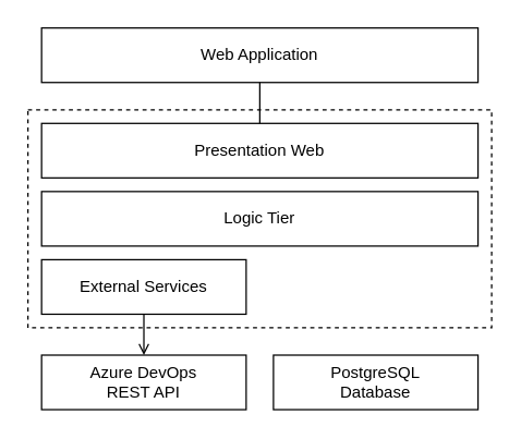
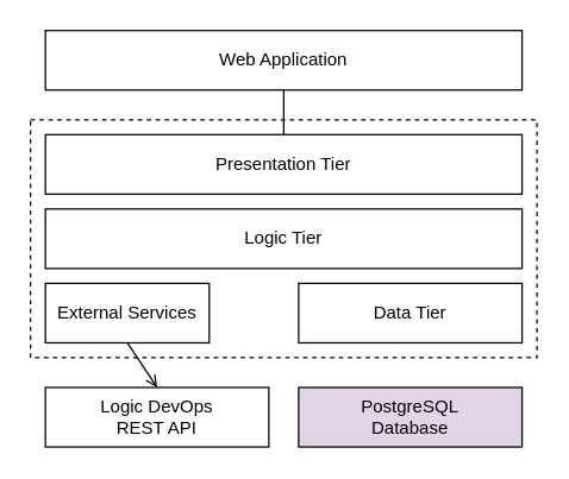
  <mxCell id="0" />
  <mxCell id="1" parent="0" />
  <mxCell id="2" value="" style="rounded=0;whiteSpace=wrap;html=1;dashed=1;" vertex="1" parent="1"><mxGeometry x="20" y="80" width="340" height="160" as="geometry" /></mxCell>
- <mxCell id="3" value="Presentation Web" style="rounded=0;whiteSpace=wrap;html=1;" vertex="1" parent="1"><mxGeometry x="30" y="90" width="320" height="40" as="geometry" /></mxCell>
+ <mxCell id="3" value="Presentation Tier" style="rounded=0;whiteSpace=wrap;html=1;" vertex="1" parent="1"><mxGeometry x="30" y="90" width="320" height="40" as="geometry" /></mxCell>
  <mxCell id="4" value="Logic Tier" style="rounded=0;whiteSpace=wrap;html=1;" vertex="1" parent="1"><mxGeometry x="30" y="140" width="320" height="40" as="geometry" /></mxCell>
- <mxCell id="5" value="External Services" style="rounded=0;whiteSpace=wrap;html=1;" vertex="1" parent="1"><mxGeometry x="30" y="190" width="150" height="40" as="geometry" /></mxCell>
- <mxCell id="7" value="Azure DevOps&lt;br&gt;REST API" style="rounded=0;whiteSpace=wrap;html=1;" vertex="1" parent="1"><mxGeometry x="30" y="260" width="150" height="40" as="geometry" /></mxCell>
- <mxCell id="8" value="PostgreSQL&lt;br&gt;Database" style="rounded=0;whiteSpace=wrap;html=1;" vertex="1" parent="1"><mxGeometry x="200" y="260" width="150" height="40" as="geometry" /></mxCell>
+ <mxCell id="5" value="External Services" style="rounded=0;whiteSpace=wrap;html=1;" vertex="1" parent="1"><mxGeometry x="30" y="190" width="110" height="40" as="geometry" /></mxCell>
+ <mxCell id="6" value="Data Tier" style="rounded=0;whiteSpace=wrap;html=1;" vertex="1" parent="1"><mxGeometry x="200" y="190" width="150" height="40" as="geometry" /></mxCell>
+ <mxCell id="7" value="Logic DevOps&lt;br&gt;REST API" style="rounded=0;whiteSpace=wrap;html=1;" vertex="1" parent="1"><mxGeometry x="30" y="260" width="150" height="40" as="geometry" /></mxCell>
+ <mxCell id="8" value="PostgreSQL&lt;br&gt;Database" style="rounded=0;whiteSpace=wrap;html=1;fillColor=#e1d5e7;" vertex="1" parent="1"><mxGeometry x="200" y="260" width="150" height="40" as="geometry" /></mxCell>
  <mxCell id="9" value="Web Application" style="rounded=0;whiteSpace=wrap;html=1;" vertex="1" parent="1"><mxGeometry x="30" y="20" width="320" height="40" as="geometry" /></mxCell>
  <mxCell id="10" value="" style="endArrow=open;html=1;exitX=0.5;exitY=1;exitDx=0;exitDy=0;entryX=0.5;entryY=0;entryDx=0;entryDy=0;" edge="1" parent="1" source="5" target="7"><mxGeometry width="50" height="50" relative="1" as="geometry"><mxPoint x="130" y="240" as="sourcePoint" /><mxPoint x="180" y="190" as="targetPoint" /></mxGeometry></mxCell>
  <mxCell id="11" value="" style="endArrow=none;html=1;exitX=0.5;exitY=1;exitDx=0;exitDy=0;entryX=0.5;entryY=0;entryDx=0;entryDy=0;" edge="1" parent="1" source="9" target="3"><mxGeometry width="50" height="50" relative="1" as="geometry"><mxPoint x="285" y="240" as="sourcePoint" /><mxPoint x="285" y="270" as="targetPoint" /></mxGeometry></mxCell>
